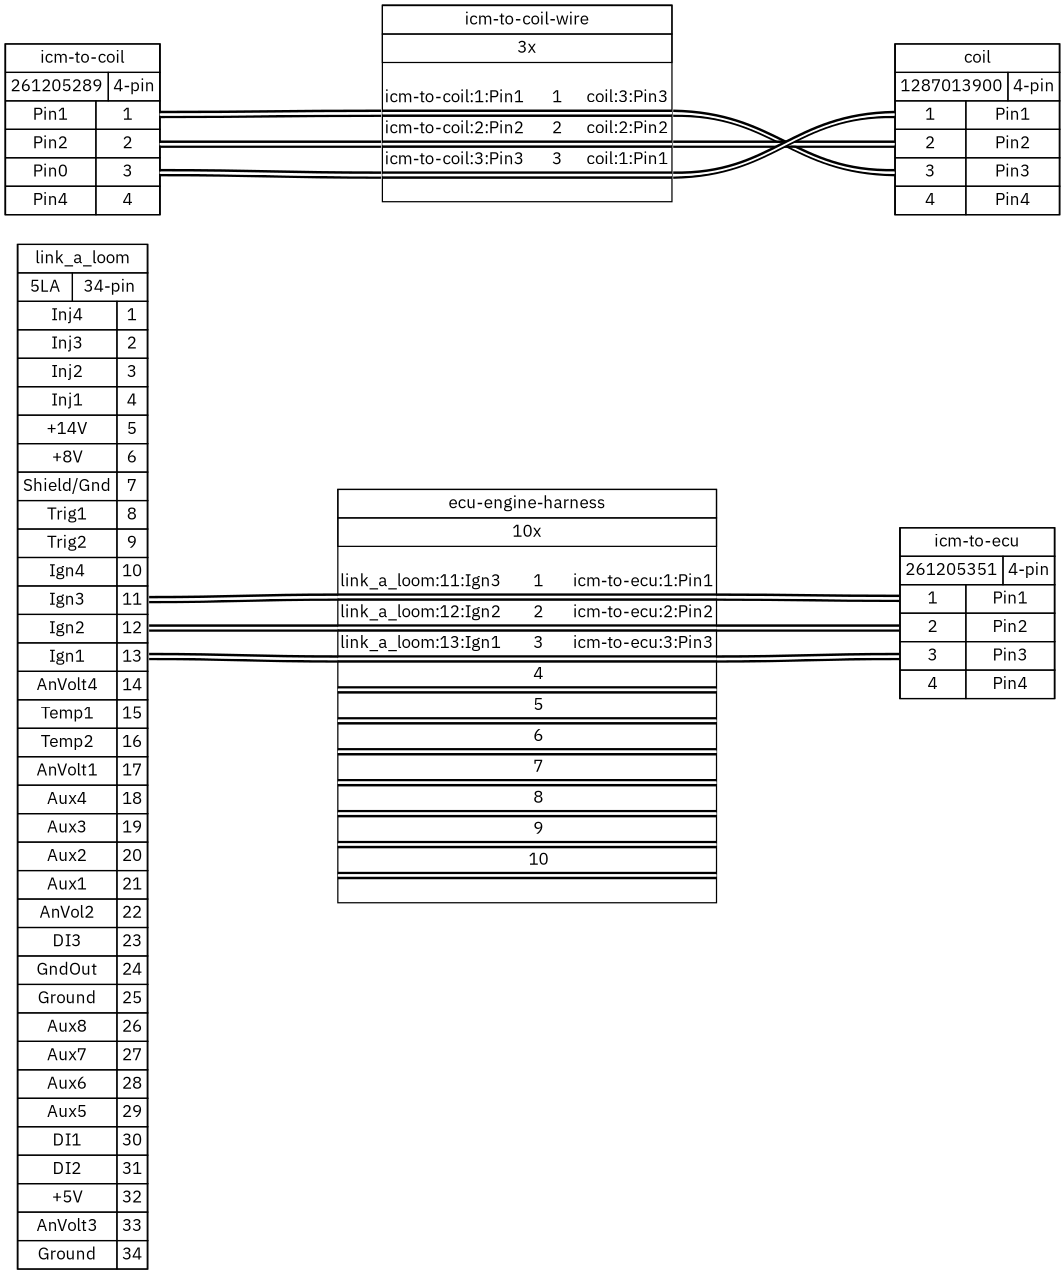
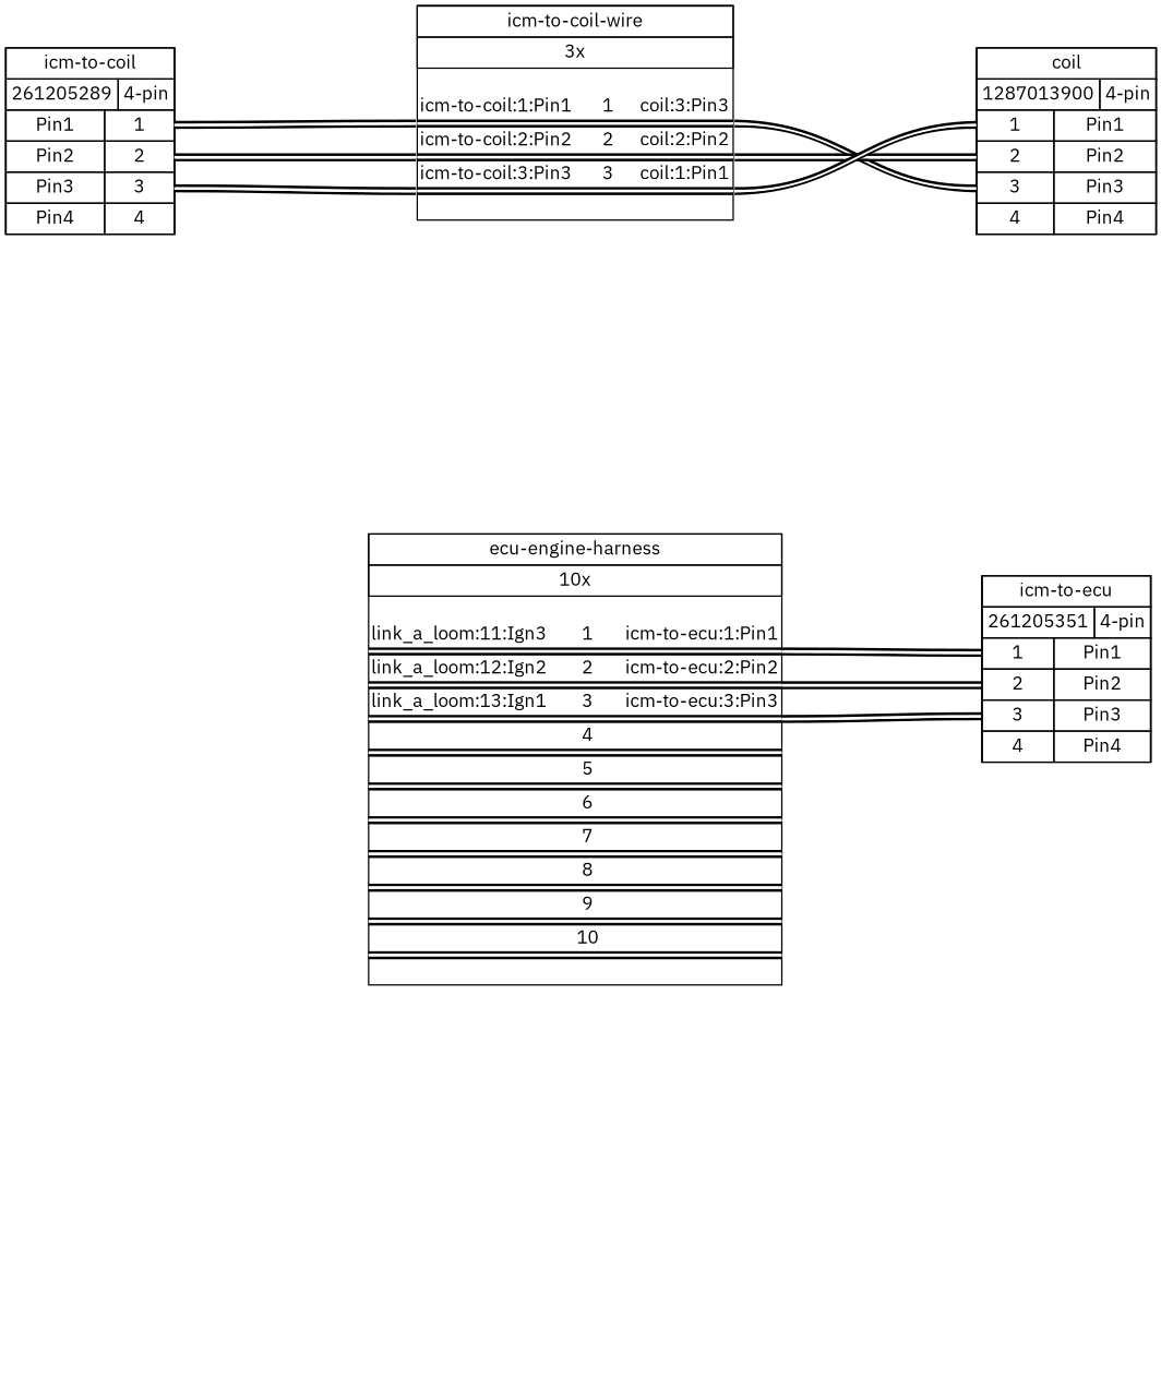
  graph {
    bgcolor="#FFFFFF"
    fontname="IBM Plex Sans"
    nodesep=0.33
    rankdir=LR
    ranksep=2
    node [fillcolor="#FFFFFF" fontname="IBM Plex Sans" margin=0 shape=box style=filled]
    edge [color="#000000:#ffffff:#000000" fontname="IBM Plex Sans" headport="w1:w" style=bold tailport="w1:e"]
-   n1 [height=0 label=< <table border="0" cellspacing="0" cellpadding="0">  <tr><td>   <table border="0" cellspacing="0" cellpadding="3" cellborder="1"><tr>    <td balign="left">link_a_loom</td>   </tr></table>  </td></tr>  <tr><td>   <table border="0" cellspacing="0" cellpadding="3" cellborder="1"><tr>    <td balign="left">5LA</td>    <td balign="left">34-pin</td>   </tr></table>  </td></tr>  <tr><td>   <table border="0" cellspacing="0" cellpadding="3" cellborder="1">    <tr>     <td>Inj4</td>     <td port="p1r">1</td>    </tr>    <tr>     <td>Inj3</td>     <td port="p2r">2</td>    </tr>    <tr>     <td>Inj2</td>     <td port="p3r">3</td>    </tr>    <tr>     <td>Inj1</td>     <td port="p4r">4</td>    </tr>    <tr>     <td>+14V</td>     <td port="p5r">5</td>    </tr>    <tr>     <td>+8V</td>     <td port="p6r">6</td>    </tr>    <tr>     <td>Shield/Gnd</td>     <td port="p7r">7</td>    </tr>    <tr>     <td>Trig1</td>     <td port="p8r">8</td>    </tr>    <tr>     <td>Trig2</td>     <td port="p9r">9</td>    </tr>    <tr>     <td>Ign4</td>     <td port="p10r">10</td>    </tr>    <tr>     <td>Ign3</td>     <td port="p11r">11</td>    </tr>    <tr>     <td>Ign2</td>     <td port="p12r">12</td>    </tr>    <tr>     <td>Ign1</td>     <td port="p13r">13</td>    </tr>    <tr>     <td>AnVolt4</td>     <td port="p14r">14</td>    </tr>    <tr>     <td>Temp1</td>     <td port="p15r">15</td>    </tr>    <tr>     <td>Temp2</td>     <td port="p16r">16</td>    </tr>    <tr>     <td>AnVolt1</td>     <td port="p17r">17</td>    </tr>    <tr>     <td>Aux4</td>     <td port="p18r">18</td>    </tr>    <tr>     <td>Aux3</td>     <td port="p19r">19</td>    </tr>    <tr>     <td>Aux2</td>     <td port="p20r">20</td>    </tr>    <tr>     <td>Aux1</td>     <td port="p21r">21</td>    </tr>    <tr>     <td>AnVol2</td>     <td port="p22r">22</td>    </tr>    <tr>     <td>DI3</td>     <td port="p23r">23</td>    </tr>    <tr>     <td>GndOut</td>     <td port="p24r">24</td>    </tr>    <tr>     <td>Ground</td>     <td port="p25r">25</td>    </tr>    <tr>     <td>Aux8</td>     <td port="p26r">26</td>    </tr>    <tr>     <td>Aux7</td>     <td port="p27r">27</td>    </tr>    <tr>     <td>Aux6</td>     <td port="p28r">28</td>    </tr>    <tr>     <td>Aux5</td>     <td port="p29r">29</td>    </tr>    <tr>     <td>DI1</td>     <td port="p30r">30</td>    </tr>    <tr>     <td>DI2</td>     <td port="p31r">31</td>    </tr>    <tr>     <td>+5V</td>     <td port="p32r">32</td>    </tr>    <tr>     <td>AnVolt3</td>     <td port="p33r">33</td>    </tr>    <tr>     <td>Ground</td>     <td port="p34r">34</td>    </tr>   </table>  </td></tr> </table> > width=0]
    n2 [height=0 label=< <table border="0" cellspacing="0" cellpadding="0">  <tr><td>   <table border="0" cellspacing="0" cellpadding="3" cellborder="1"><tr>    <td balign="left">ecu-engine-harness</td>   </tr></table>  </td></tr>  <tr><td>   <table border="0" cellspacing="0" cellpadding="3" cellborder="1"><tr>    <td balign="left">10x</td>   </tr></table>  </td></tr>  <tr><td>   <table border="0" cellspacing="0" cellborder="0">    <tr><td>&nbsp;</td></tr>    <tr>     <td>link_a_loom:11:Ign3</td>     <td>      1     </td>     <td>icm-to-ecu:1:Pin1</td>    </tr>    <tr>     <td colspan="3" border="0" cellspacing="0" cellpadding="0" port="w1" height="6">      <table cellspacing="0" cellborder="0" border="0">       <tr><td colspan="3" cellpadding="0" height="2" bgcolor="#000000" border="0"></td></tr>       <tr><td colspan="3" cellpadding="0" height="2" bgcolor="#ffffff" border="0"></td></tr>       <tr><td colspan="3" cellpadding="0" height="2" bgcolor="#000000" border="0"></td></tr>      </table>     </td>    </tr>    <tr>     <td>link_a_loom:12:Ign2</td>     <td>      2     </td>     <td>icm-to-ecu:2:Pin2</td>    </tr>    <tr>     <td colspan="3" border="0" cellspacing="0" cellpadding="0" port="w2" height="6">      <table cellspacing="0" cellborder="0" border="0">       <tr><td colspan="3" cellpadding="0" height="2" bgcolor="#000000" border="0"></td></tr>       <tr><td colspan="3" cellpadding="0" height="2" bgcolor="#ffffff" border="0"></td></tr>       <tr><td colspan="3" cellpadding="0" height="2" bgcolor="#000000" border="0"></td></tr>      </table>     </td>    </tr>    <tr>     <td>link_a_loom:13:Ign1</td>     <td>      3     </td>     <td>icm-to-ecu:3:Pin3</td>    </tr>    <tr>     <td colspan="3" border="0" cellspacing="0" cellpadding="0" port="w3" height="6">      <table cellspacing="0" cellborder="0" border="0">       <tr><td colspan="3" cellpadding="0" height="2" bgcolor="#000000" border="0"></td></tr>       <tr><td colspan="3" cellpadding="0" height="2" bgcolor="#ffffff" border="0"></td></tr>       <tr><td colspan="3" cellpadding="0" height="2" bgcolor="#000000" border="0"></td></tr>      </table>     </td>    </tr>    <tr>     <td><!-- 4_in --></td>     <td>      4     </td>     <td><!-- 4_out --></td>    </tr>    <tr>     <td colspan="3" border="0" cellspacing="0" cellpadding="0" port="w4" height="6">      <table cellspacing="0" cellborder="0" border="0">       <tr><td colspan="3" cellpadding="0" height="2" bgcolor="#000000" border="0"></td></tr>       <tr><td colspan="3" cellpadding="0" height="2" bgcolor="#ffffff" border="0"></td></tr>       <tr><td colspan="3" cellpadding="0" height="2" bgcolor="#000000" border="0"></td></tr>      </table>     </td>    </tr>    <tr>     <td><!-- 5_in --></td>     <td>      5     </td>     <td><!-- 5_out --></td>    </tr>    <tr>     <td colspan="3" border="0" cellspacing="0" cellpadding="0" port="w5" height="6">      <table cellspacing="0" cellborder="0" border="0">       <tr><td colspan="3" cellpadding="0" height="2" bgcolor="#000000" border="0"></td></tr>       <tr><td colspan="3" cellpadding="0" height="2" bgcolor="#ffffff" border="0"></td></tr>       <tr><td colspan="3" cellpadding="0" height="2" bgcolor="#000000" border="0"></td></tr>      </table>     </td>    </tr>    <tr>     <td><!-- 6_in --></td>     <td>      6     </td>     <td><!-- 6_out --></td>    </tr>    <tr>     <td colspan="3" border="0" cellspacing="0" cellpadding="0" port="w6" height="6">      <table cellspacing="0" cellborder="0" border="0">       <tr><td colspan="3" cellpadding="0" height="2" bgcolor="#000000" border="0"></td></tr>       <tr><td colspan="3" cellpadding="0" height="2" bgcolor="#ffffff" border="0"></td></tr>       <tr><td colspan="3" cellpadding="0" height="2" bgcolor="#000000" border="0"></td></tr>      </table>     </td>    </tr>    <tr>     <td><!-- 7_in --></td>     <td>      7     </td>     <td><!-- 7_out --></td>    </tr>    <tr>     <td colspan="3" border="0" cellspacing="0" cellpadding="0" port="w7" height="6">      <table cellspacing="0" cellborder="0" border="0">       <tr><td colspan="3" cellpadding="0" height="2" bgcolor="#000000" border="0"></td></tr>       <tr><td colspan="3" cellpadding="0" height="2" bgcolor="#ffffff" border="0"></td></tr>       <tr><td colspan="3" cellpadding="0" height="2" bgcolor="#000000" border="0"></td></tr>      </table>     </td>    </tr>    <tr>     <td><!-- 8_in --></td>     <td>      8     </td>     <td><!-- 8_out --></td>    </tr>    <tr>     <td colspan="3" border="0" cellspacing="0" cellpadding="0" port="w8" height="6">      <table cellspacing="0" cellborder="0" border="0">       <tr><td colspan="3" cellpadding="0" height="2" bgcolor="#000000" border="0"></td></tr>       <tr><td colspan="3" cellpadding="0" height="2" bgcolor="#ffffff" border="0"></td></tr>       <tr><td colspan="3" cellpadding="0" height="2" bgcolor="#000000" border="0"></td></tr>      </table>     </td>    </tr>    <tr>     <td><!-- 9_in --></td>     <td>      9     </td>     <td><!-- 9_out --></td>    </tr>    <tr>     <td colspan="3" border="0" cellspacing="0" cellpadding="0" port="w9" height="6">      <table cellspacing="0" cellborder="0" border="0">       <tr><td colspan="3" cellpadding="0" height="2" bgcolor="#000000" border="0"></td></tr>       <tr><td colspan="3" cellpadding="0" height="2" bgcolor="#ffffff" border="0"></td></tr>       <tr><td colspan="3" cellpadding="0" height="2" bgcolor="#000000" border="0"></td></tr>      </table>     </td>    </tr>    <tr>     <td><!-- 10_in --></td>     <td>      10     </td>     <td><!-- 10_out --></td>    </tr>    <tr>     <td colspan="3" border="0" cellspacing="0" cellpadding="0" port="w10" height="6">      <table cellspacing="0" cellborder="0" border="0">       <tr><td colspan="3" cellpadding="0" height="2" bgcolor="#000000" border="0"></td></tr>       <tr><td colspan="3" cellpadding="0" height="2" bgcolor="#ffffff" border="0"></td></tr>       <tr><td colspan="3" cellpadding="0" height="2" bgcolor="#000000" border="0"></td></tr>      </table>     </td>    </tr>    <tr><td>&nbsp;</td></tr>   </table>  </td></tr> </table> > width=0]
    n3 [height=0 label=< <table border="0" cellspacing="0" cellpadding="0">  <tr><td>   <table border="0" cellspacing="0" cellpadding="3" cellborder="1"><tr>    <td balign="left">icm-to-ecu</td>   </tr></table>  </td></tr>  <tr><td>   <table border="0" cellspacing="0" cellpadding="3" cellborder="1"><tr>    <td balign="left">261205351</td>    <td balign="left">4-pin</td>   </tr></table>  </td></tr>  <tr><td>   <table border="0" cellspacing="0" cellpadding="3" cellborder="1">    <tr>     <td port="p1l">1</td>     <td>Pin1</td>    </tr>    <tr>     <td port="p2l">2</td>     <td>Pin2</td>    </tr>    <tr>     <td port="p3l">3</td>     <td>Pin3</td>    </tr>    <tr>     <td port="p4l">4</td>     <td>Pin4</td>    </tr>   </table>  </td></tr> </table> > width=0]
-   n4 [height=0 label=< <table border="0" cellspacing="0" cellpadding="0">  <tr><td>   <table border="0" cellspacing="0" cellpadding="3" cellborder="1"><tr>    <td balign="left">icm-to-coil</td>   </tr></table>  </td></tr>  <tr><td>   <table border="0" cellspacing="0" cellpadding="3" cellborder="1"><tr>    <td balign="left">261205289</td>    <td balign="left">4-pin</td>   </tr></table>  </td></tr>  <tr><td>   <table border="0" cellspacing="0" cellpadding="3" cellborder="1">    <tr>     <td>Pin1</td>     <td port="p1r">1</td>    </tr>    <tr>     <td>Pin2</td>     <td port="p2r">2</td>    </tr>    <tr>     <td>Pin0</td>     <td port="p3r">3</td>    </tr>    <tr>     <td>Pin4</td>     <td port="p4r">4</td>    </tr>   </table>  </td></tr> </table> > width=0]
+   n4 [height=0 label=< <table border="0" cellspacing="0" cellpadding="0">  <tr><td>   <table border="0" cellspacing="0" cellpadding="3" cellborder="1"><tr>    <td balign="left">icm-to-coil</td>   </tr></table>  </td></tr>  <tr><td>   <table border="0" cellspacing="0" cellpadding="3" cellborder="1"><tr>    <td balign="left">261205289</td>    <td balign="left">4-pin</td>   </tr></table>  </td></tr>  <tr><td>   <table border="0" cellspacing="0" cellpadding="3" cellborder="1">    <tr>     <td>Pin1</td>     <td port="p1r">1</td>    </tr>    <tr>     <td>Pin2</td>     <td port="p2r">2</td>    </tr>    <tr>     <td>Pin3</td>     <td port="p3r">3</td>    </tr>    <tr>     <td>Pin4</td>     <td port="p4r">4</td>    </tr>   </table>  </td></tr> </table> > width=0]
    n5 [height=0 label=< <table border="0" cellspacing="0" cellpadding="0">  <tr><td>   <table border="0" cellspacing="0" cellpadding="3" cellborder="1"><tr>    <td balign="left">icm-to-coil-wire</td>   </tr></table>  </td></tr>  <tr><td>   <table border="0" cellspacing="0" cellpadding="3" cellborder="1"><tr>    <td balign="left">3x</td>   </tr></table>  </td></tr>  <tr><td>   <table border="0" cellspacing="0" cellborder="0">    <tr><td>&nbsp;</td></tr>    <tr>     <td>icm-to-coil:1:Pin1</td>     <td>      1     </td>     <td>coil:3:Pin3</td>    </tr>    <tr>     <td colspan="3" border="0" cellspacing="0" cellpadding="0" port="w1" height="6">      <table cellspacing="0" cellborder="0" border="0">       <tr><td colspan="3" cellpadding="0" height="2" bgcolor="#000000" border="0"></td></tr>       <tr><td colspan="3" cellpadding="0" height="2" bgcolor="#ffffff" border="0"></td></tr>       <tr><td colspan="3" cellpadding="0" height="2" bgcolor="#000000" border="0"></td></tr>      </table>     </td>    </tr>    <tr>     <td>icm-to-coil:2:Pin2</td>     <td>      2     </td>     <td>coil:2:Pin2</td>    </tr>    <tr>     <td colspan="3" border="0" cellspacing="0" cellpadding="0" port="w2" height="6">      <table cellspacing="0" cellborder="0" border="0">       <tr><td colspan="3" cellpadding="0" height="2" bgcolor="#000000" border="0"></td></tr>       <tr><td colspan="3" cellpadding="0" height="2" bgcolor="#ffffff" border="0"></td></tr>       <tr><td colspan="3" cellpadding="0" height="2" bgcolor="#000000" border="0"></td></tr>      </table>     </td>    </tr>    <tr>     <td>icm-to-coil:3:Pin3</td>     <td>      3     </td>     <td>coil:1:Pin1</td>    </tr>    <tr>     <td colspan="3" border="0" cellspacing="0" cellpadding="0" port="w3" height="6">      <table cellspacing="0" cellborder="0" border="0">       <tr><td colspan="3" cellpadding="0" height="2" bgcolor="#000000" border="0"></td></tr>       <tr><td colspan="3" cellpadding="0" height="2" bgcolor="#ffffff" border="0"></td></tr>       <tr><td colspan="3" cellpadding="0" height="2" bgcolor="#000000" border="0"></td></tr>      </table>     </td>    </tr>    <tr><td>&nbsp;</td></tr>   </table>  </td></tr> </table> > width=0]
    n6 [height=0 label=< <table border="0" cellspacing="0" cellpadding="0">  <tr><td>   <table border="0" cellspacing="0" cellpadding="3" cellborder="1"><tr>    <td balign="left">coil</td>   </tr></table>  </td></tr>  <tr><td>   <table border="0" cellspacing="0" cellpadding="3" cellborder="1"><tr>    <td balign="left">1287013900</td>    <td balign="left">4-pin</td>   </tr></table>  </td></tr>  <tr><td>   <table border="0" cellspacing="0" cellpadding="3" cellborder="1">    <tr>     <td port="p1l">1</td>     <td>Pin1</td>    </tr>    <tr>     <td port="p2l">2</td>     <td>Pin2</td>    </tr>    <tr>     <td port="p3l">3</td>     <td>Pin3</td>    </tr>    <tr>     <td port="p4l">4</td>     <td>Pin4</td>    </tr>   </table>  </td></tr> </table> > width=0]
-   n1 -- n2 [tailport="p11r:e"]
-   n1 -- n2 [headport="w2:w" tailport="p12r:e"]
-   n1 -- n2 [headport="w3:w" tailport="p13r:e"]
    n2 -- n3 [headport="p1l:w"]
    n2 -- n3 [headport="p2l:w" tailport="w2:e"]
    n2 -- n3 [headport="p3l:w" tailport="w3:e"]
    n4 -- n5 [tailport="p1r:e"]
    n4 -- n5 [headport="w2:w" tailport="p2r:e"]
    n4 -- n5 [headport="w3:w" tailport="p3r:e"]
    n5 -- n6 [headport="p3l:w"]
    n5 -- n6 [headport="p2l:w" tailport="w2:e"]
    n5 -- n6 [headport="p1l:w" tailport="w3:e"]
  }
